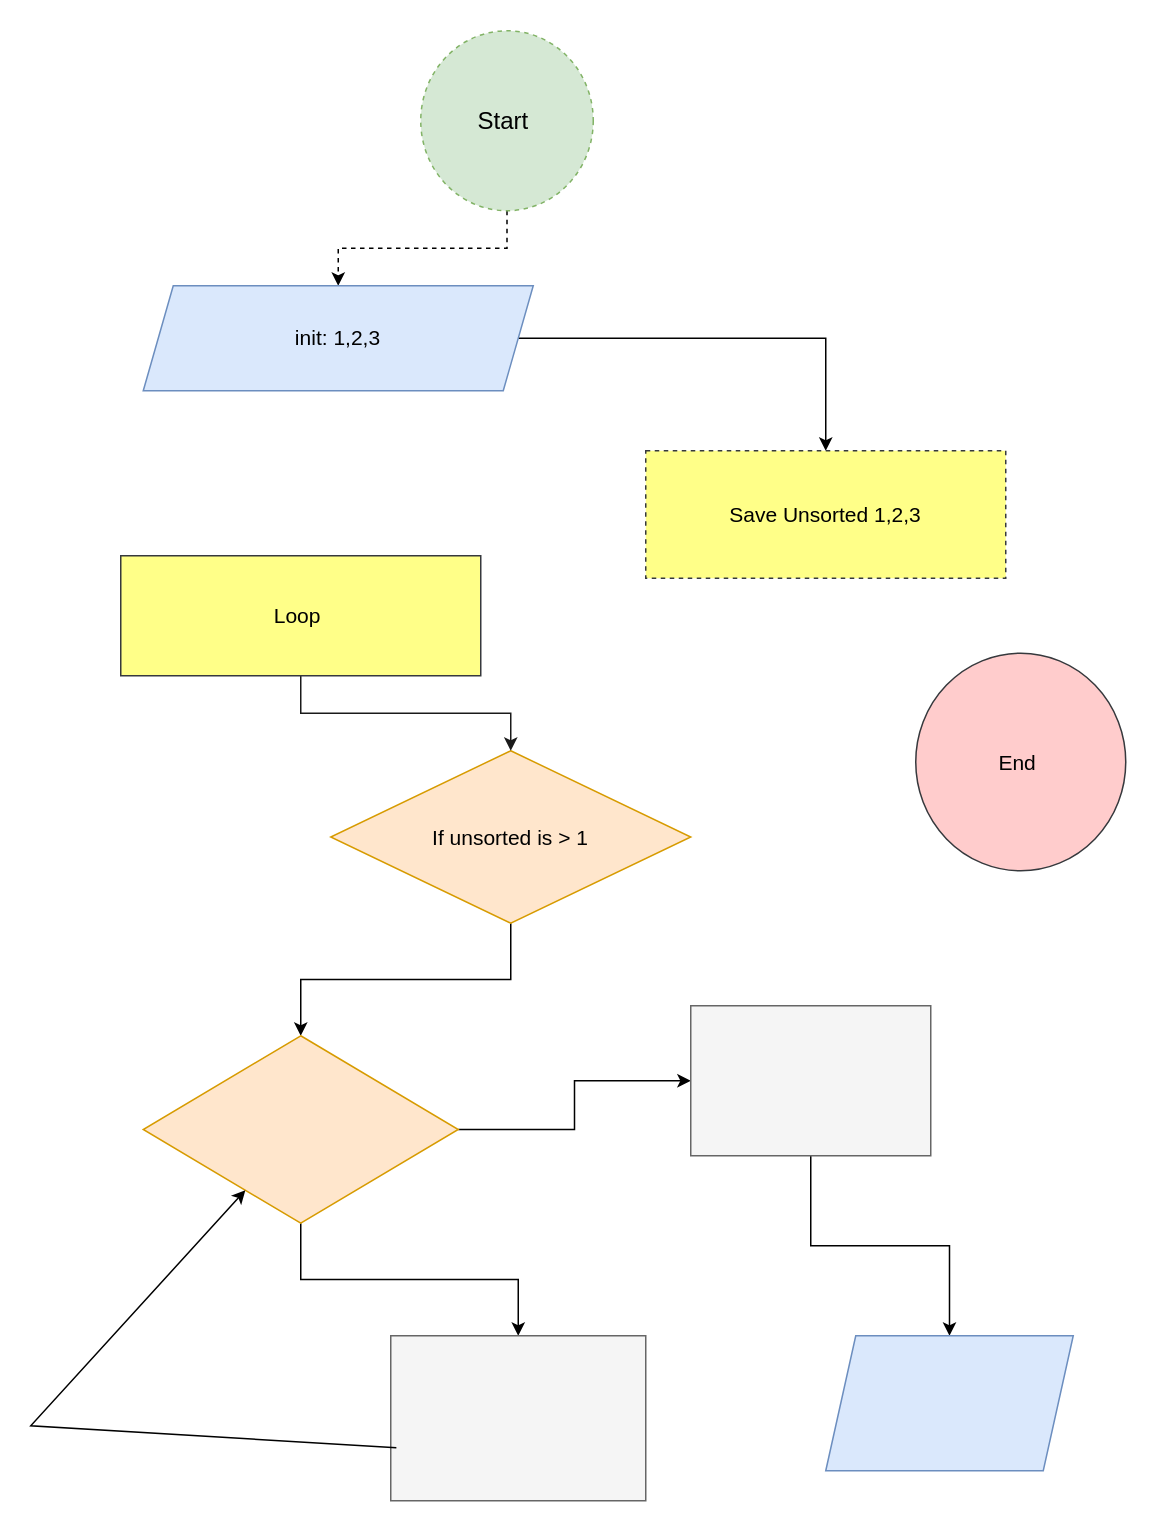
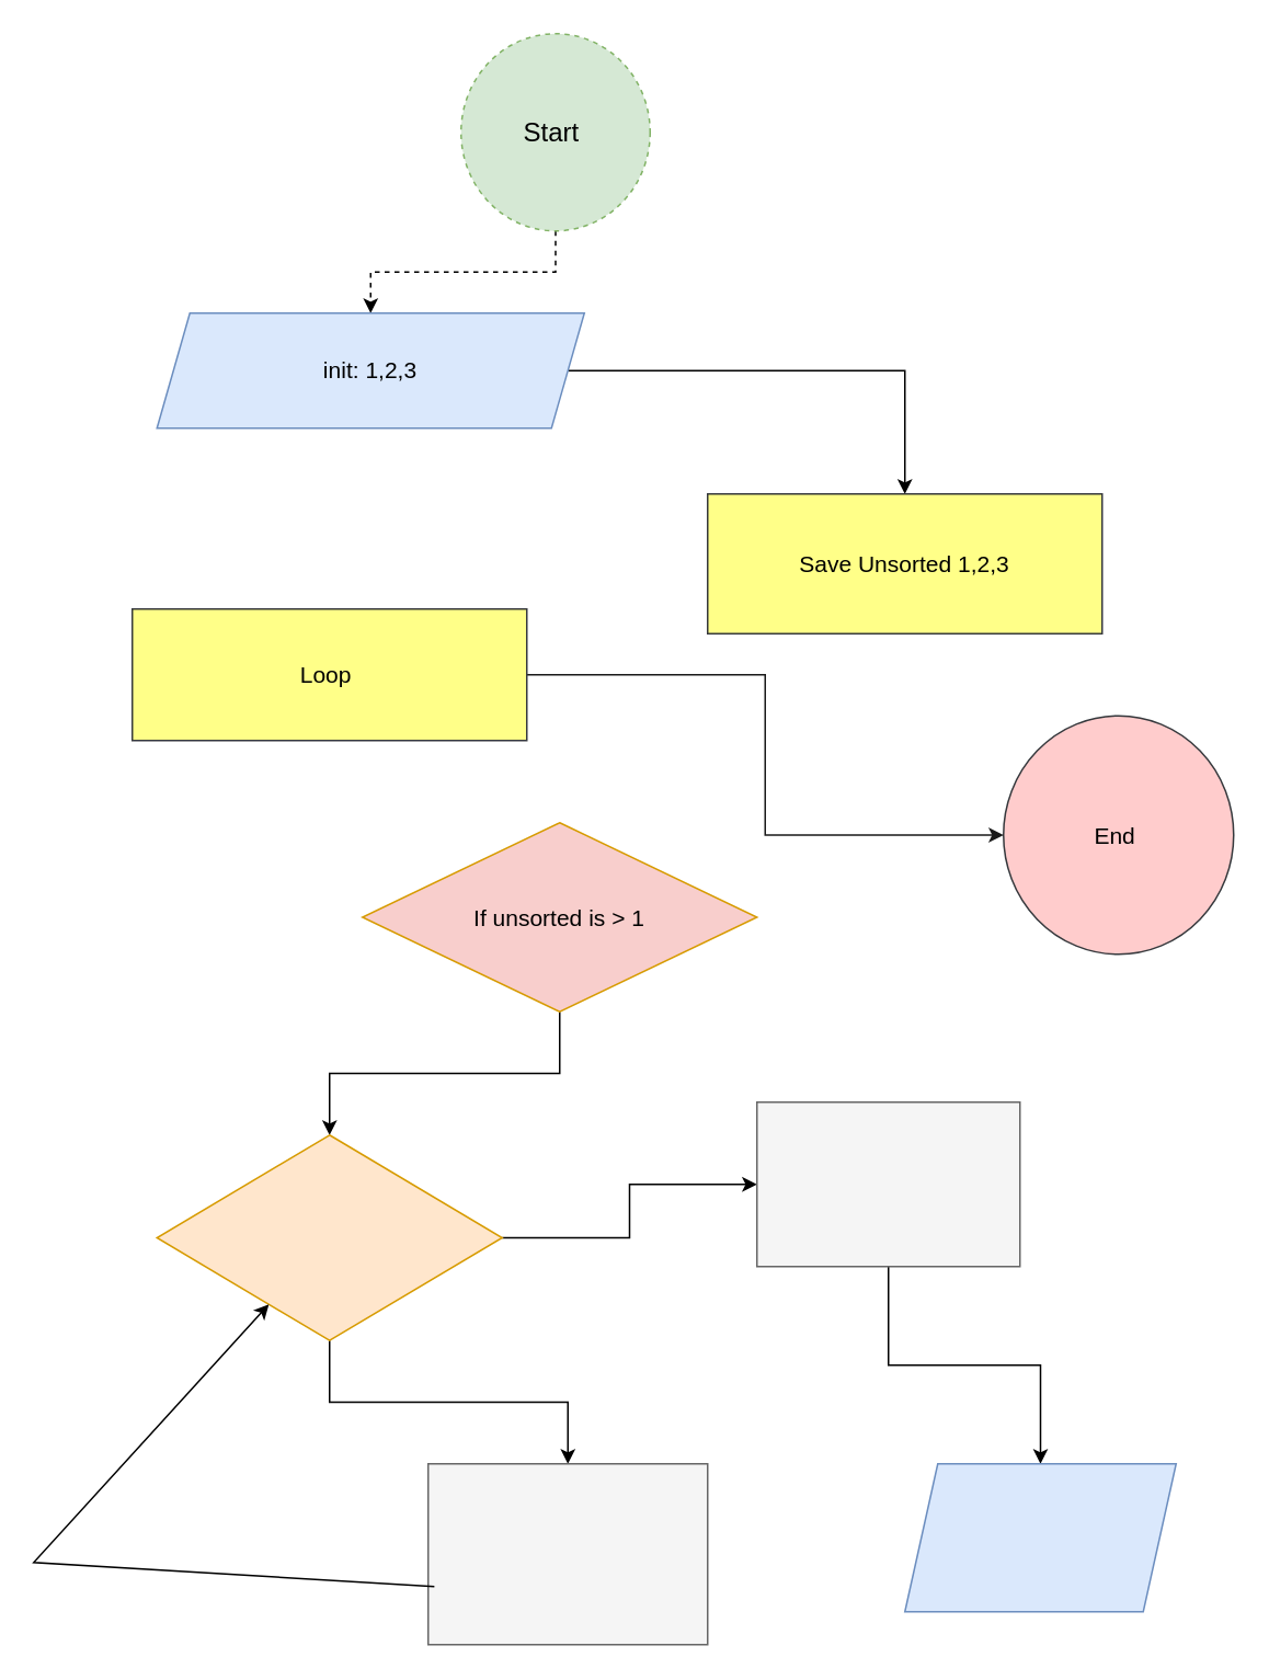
  <mxCell id="0" />
  <mxCell id="1" parent="0" />
  <mxCell id="2" value="" style="edgeStyle=orthogonalEdgeStyle;rounded=0;orthogonalLoop=1;jettySize=auto;html=1;fontSize=14;dashed=1;" parent="1" source="3" target="5" edge="1"><mxGeometry relative="1" as="geometry" /></mxCell>
  <mxCell id="3" value="&lt;font size=&quot;3&quot;&gt;Start&amp;nbsp;&lt;/font&gt;" style="ellipse;whiteSpace=wrap;html=1;fillColor=#d5e8d4;strokeColor=#82b366;dashed=1;" parent="1" vertex="1"><mxGeometry x="280" y="20" width="115" height="120" as="geometry" /></mxCell>
  <mxCell id="4" value="" style="edgeStyle=orthogonalEdgeStyle;rounded=0;orthogonalLoop=1;jettySize=auto;html=1;fontSize=14;" parent="1" source="5" target="6" edge="1"><mxGeometry relative="1" as="geometry" /></mxCell>
  <mxCell id="5" value="init: 1,2,3" style="shape=parallelogram;perimeter=parallelogramPerimeter;whiteSpace=wrap;html=1;fixedSize=1;fontSize=14;fillColor=#dae8fc;strokeColor=#6c8ebf;" parent="1" vertex="1"><mxGeometry x="95" y="190" width="260" height="70" as="geometry" /></mxCell>
- <mxCell id="6" value="Save Unsorted 1,2,3" style="whiteSpace=wrap;html=1;fontSize=14;fillColor=#ffff88;strokeColor=#36393d;dashed=1;" parent="1" vertex="1"><mxGeometry x="430" y="300" width="240" height="85" as="geometry" /></mxCell>
+ <mxCell id="6" value="Save Unsorted 1,2,3" style="whiteSpace=wrap;html=1;fontSize=14;fillColor=#ffff88;strokeColor=#36393d;" parent="1" vertex="1"><mxGeometry x="430" y="300" width="240" height="85" as="geometry" /></mxCell>
  <mxCell id="7" value="" style="edgeStyle=orthogonalEdgeStyle;rounded=0;orthogonalLoop=1;jettySize=auto;html=1;" edge="1" parent="1" source="8" target="14"><mxGeometry relative="1" as="geometry" /></mxCell>
- <mxCell id="8" value="If unsorted is &amp;gt; 1" style="rhombus;whiteSpace=wrap;html=1;fontSize=14;fillColor=#ffe6cc;strokeColor=#d79b00;" parent="1" vertex="1"><mxGeometry x="220" y="500" width="240" height="115" as="geometry" /></mxCell>
+ <mxCell id="8" value="If unsorted is &amp;gt; 1" style="rhombus;whiteSpace=wrap;html=1;fontSize=14;fillColor=#f8cecc;strokeColor=#d79b00;" parent="1" vertex="1"><mxGeometry x="220" y="500" width="240" height="115" as="geometry" /></mxCell>
  <mxCell id="9" value="End&amp;nbsp;" style="ellipse;whiteSpace=wrap;html=1;fontSize=14;fillColor=#ffcccc;strokeColor=#36393d;" parent="1" vertex="1"><mxGeometry x="610" y="435" width="140" height="145" as="geometry" /></mxCell>
- <mxCell id="10" value="" style="edgeStyle=orthogonalEdgeStyle;rounded=0;sketch=0;fillStyle=solid;orthogonalLoop=1;jettySize=auto;html=1;shadow=0;strokeColor=#1A1A1A;fontSize=14;fillColor=#000000;gradientColor=default;" parent="1" source="11" target="8" edge="1"><mxGeometry relative="1" as="geometry" /></mxCell>
+ <mxCell id="10" value="" style="edgeStyle=orthogonalEdgeStyle;rounded=0;sketch=0;fillStyle=solid;orthogonalLoop=1;jettySize=auto;html=1;shadow=0;strokeColor=#1A1A1A;fontSize=14;fillColor=#000000;gradientColor=default;" parent="1" source="11" target="9" edge="1"><mxGeometry relative="1" as="geometry" /></mxCell>
  <mxCell id="11" value="Loop&amp;nbsp;" style="whiteSpace=wrap;html=1;fontSize=14;fillColor=#ffff88;strokeColor=#36393d;" parent="1" vertex="1"><mxGeometry x="80" y="370" width="240" height="80" as="geometry" /></mxCell>
  <mxCell id="12" value="" style="edgeStyle=orthogonalEdgeStyle;rounded=0;orthogonalLoop=1;jettySize=auto;html=1;" edge="1" parent="1" source="14" target="16"><mxGeometry relative="1" as="geometry" /></mxCell>
  <mxCell id="13" value="" style="edgeStyle=orthogonalEdgeStyle;rounded=0;orthogonalLoop=1;jettySize=auto;html=1;" edge="1" parent="1" source="14" target="18"><mxGeometry relative="1" as="geometry" /></mxCell>
  <mxCell id="14" value="" style="rhombus;whiteSpace=wrap;html=1;fontSize=14;fillColor=#ffe6cc;strokeColor=#d79b00;" vertex="1" parent="1"><mxGeometry x="95" y="690" width="210" height="125" as="geometry" /></mxCell>
  <mxCell id="15" value="" style="edgeStyle=orthogonalEdgeStyle;rounded=0;orthogonalLoop=1;jettySize=auto;html=1;" edge="1" parent="1" source="16" target="17"><mxGeometry relative="1" as="geometry" /></mxCell>
  <mxCell id="16" value="" style="whiteSpace=wrap;html=1;fontSize=14;fillColor=#f5f5f5;strokeColor=#666666;fontColor=#333333;" vertex="1" parent="1"><mxGeometry x="460" y="670" width="160" height="100" as="geometry" /></mxCell>
  <mxCell id="17" value="" style="shape=parallelogram;perimeter=parallelogramPerimeter;whiteSpace=wrap;html=1;fixedSize=1;fontSize=14;fillColor=#dae8fc;strokeColor=#6c8ebf;" vertex="1" parent="1"><mxGeometry x="550" y="890" width="165" height="90" as="geometry" /></mxCell>
  <mxCell id="18" value="" style="whiteSpace=wrap;html=1;fontSize=14;fillColor=#f5f5f5;strokeColor=#666666;fontColor=#333333;" vertex="1" parent="1"><mxGeometry x="260" y="890" width="170" height="110" as="geometry" /></mxCell>
  <mxCell id="19" value="" style="endArrow=classic;html=1;rounded=0;exitX=0.022;exitY=0.679;exitDx=0;exitDy=0;exitPerimeter=0;" edge="1" parent="1" source="18" target="14"><mxGeometry width="50" height="50" relative="1" as="geometry"><mxPoint x="90" y="910" as="sourcePoint" /><mxPoint x="100" y="880" as="targetPoint" /><Array as="points"><mxPoint x="20" y="950" /></Array></mxGeometry></mxCell>
